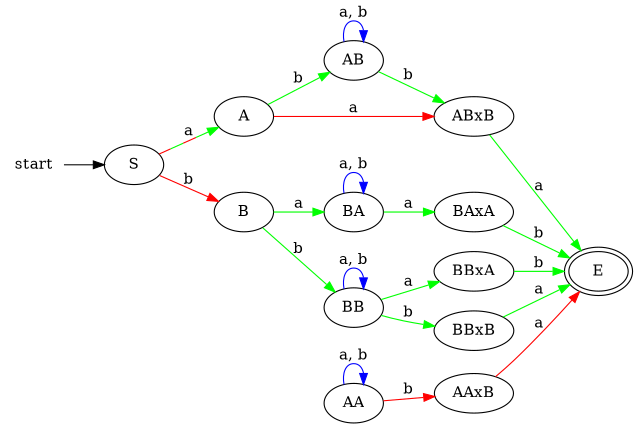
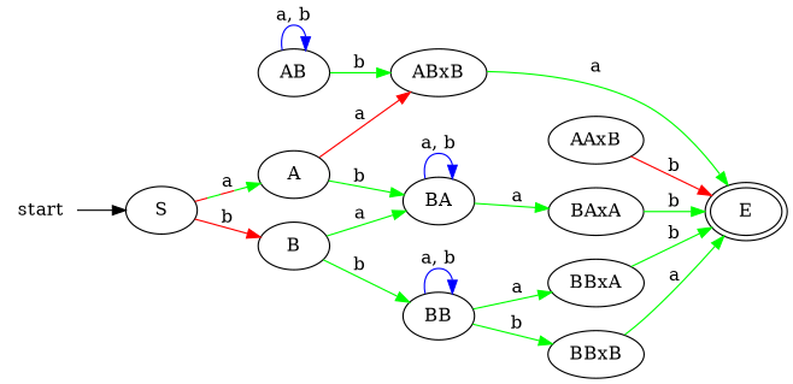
  digraph {
    rankdir=LR
    edge [color=green]
    E [peripheries=2]
    start [shape=none]
    S
    A
    B
    AB
    ABxB
    BA
    BB
-   AA
    AAxB
    BAxA
    BBxA
    BBxB
    start -> S [color=""]
    S -> A [color="red:green:red:green;0.25" label=a]
    S -> B [color=red label=b]
-   A -> AB [label=b]
+   A -> BA [label=b]
    A -> ABxB [color=red label=a]
    B -> BA [label=a]
    B -> BB [label=b]
    AB -> AB [color=blue label="a, b"]
    AB -> ABxB [label=b]
    ABxB -> E [label=a]
    BA -> BA [color=blue label="a, b"]
    BA -> BAxA [label=a]
    BB -> BB [color=blue label="a, b"]
    BB -> BBxA [label=a]
    BB -> BBxB [label=b]
-   AA -> AA [color=blue label="a, b"]
-   AA -> AAxB [color=red label=b]
-   AAxB -> E [color=red label=a]
+   AAxB -> E [color=red label=b]
    BAxA -> E [label=b]
    BBxA -> E [label=b]
    BBxB -> E [label=a]
  }
